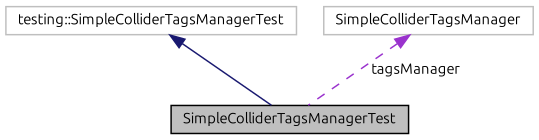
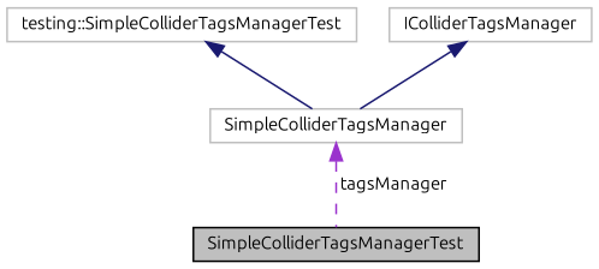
  digraph {
    fontname=Ubuntu
    node [color=grey75 fillcolor=white fontname=Ubuntu fontsize=10 shape=record style=filled]
    edge [color=midnightblue dir=back fontname=Ubuntu fontsize=10 labelfontname=Helvetica labelfontsize=10 style=solid]
    n1 [color=black fillcolor=grey75 fontcolor=black height=0.2 label=SimpleColliderTagsManagerTest width=0.4]
    n2 [height=0.2 label="testing::SimpleColliderTagsManagerTest" width=0.4]
    n3 [height=0.2 label=SimpleColliderTagsManager width=0.4]
-   n2 -> n1
+   n4 [height=0.2 label=IColliderTagsManager width=0.4]
+   n2 -> n3
    n3 -> n1 [color=darkorchid3 label=" tagsManager" style=dashed]
+   n4 -> n3
  }
